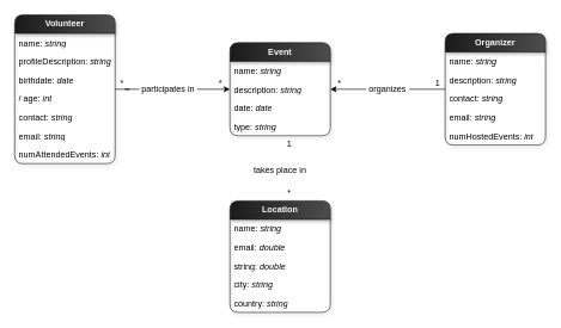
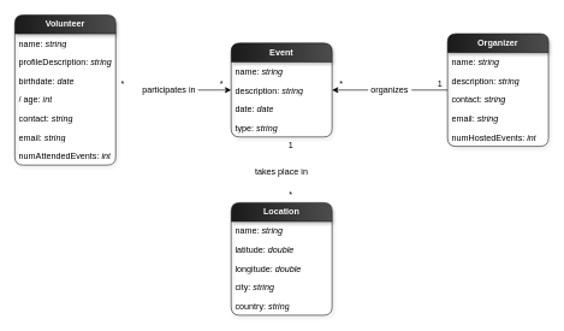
  <mxCell id="0" />
  <mxCell id="1" parent="0" />
  <mxCell id="2" value="&lt;b&gt;&lt;font color=&quot;#fcfcfc&quot;&gt;Volunteer&lt;/font&gt;&lt;/b&gt;" style="swimlane;fontStyle=0;childLayout=stackLayout;horizontal=1;startSize=26;fillColor=#1A1A1A;horizontalStack=0;resizeParent=1;resizeParentMax=0;resizeLast=0;collapsible=1;marginBottom=0;whiteSpace=wrap;html=1;rounded=1;strokeColor=#1A1A1A;gradientColor=#4D4D4D;gradientDirection=east;shadow=1;" parent="1" vertex="1"><mxGeometry x="20" y="20" width="140" height="208" as="geometry" /></mxCell>
  <mxCell id="3" value="name: &lt;i&gt;string&lt;/i&gt;" style="text;strokeColor=none;fillColor=none;align=left;verticalAlign=top;spacingLeft=4;spacingRight=4;overflow=hidden;rotatable=0;points=[[0,0.5],[1,0.5]];portConstraint=eastwest;whiteSpace=wrap;html=1;" parent="2" vertex="1"><mxGeometry y="26" width="140" height="26" as="geometry" /></mxCell>
  <mxCell id="4" value="profileDescription: &lt;i&gt;string&lt;/i&gt;" style="text;strokeColor=none;fillColor=none;align=left;verticalAlign=top;spacingLeft=4;spacingRight=4;overflow=hidden;rotatable=0;points=[[0,0.5],[1,0.5]];portConstraint=eastwest;whiteSpace=wrap;html=1;" parent="2" vertex="1"><mxGeometry y="52" width="140" height="26" as="geometry" /></mxCell>
  <mxCell id="5" value="birthdate: &lt;i&gt;date&lt;/i&gt;" style="text;strokeColor=none;fillColor=none;align=left;verticalAlign=top;spacingLeft=4;spacingRight=4;overflow=hidden;rotatable=0;points=[[0,0.5],[1,0.5]];portConstraint=eastwest;whiteSpace=wrap;html=1;" parent="2" vertex="1"><mxGeometry y="78" width="140" height="26" as="geometry" /></mxCell>
  <mxCell id="6" value="/ age: &lt;i&gt;int&lt;/i&gt;" style="text;strokeColor=none;fillColor=none;align=left;verticalAlign=top;spacingLeft=4;spacingRight=4;overflow=hidden;rotatable=0;points=[[0,0.5],[1,0.5]];portConstraint=eastwest;whiteSpace=wrap;html=1;" parent="2" vertex="1"><mxGeometry y="104" width="140" height="26" as="geometry" /></mxCell>
  <mxCell id="7" value="contact: &lt;i&gt;string&lt;/i&gt;" style="text;strokeColor=none;fillColor=none;align=left;verticalAlign=top;spacingLeft=4;spacingRight=4;overflow=hidden;rotatable=0;points=[[0,0.5],[1,0.5]];portConstraint=eastwest;whiteSpace=wrap;html=1;" parent="2" vertex="1"><mxGeometry y="130" width="140" height="26" as="geometry" /></mxCell>
  <mxCell id="8" value="email: &lt;i&gt;string&lt;/i&gt;" style="text;strokeColor=none;fillColor=none;align=left;verticalAlign=top;spacingLeft=4;spacingRight=4;overflow=hidden;rotatable=0;points=[[0,0.5],[1,0.5]];portConstraint=eastwest;whiteSpace=wrap;html=1;" parent="2" vertex="1"><mxGeometry y="156" width="140" height="26" as="geometry" /></mxCell>
  <mxCell id="9" value="numAttendedEvents:&amp;nbsp;&lt;i&gt;int&lt;/i&gt;" style="text;strokeColor=none;fillColor=none;align=left;verticalAlign=top;spacingLeft=4;spacingRight=4;overflow=hidden;rotatable=0;points=[[0,0.5],[1,0.5]];portConstraint=eastwest;whiteSpace=wrap;html=1;" parent="2" vertex="1"><mxGeometry y="182" width="140" height="26" as="geometry" /></mxCell>
  <mxCell id="10" value="&lt;b&gt;&lt;font color=&quot;#fcfcfc&quot;&gt;Organizer&lt;/font&gt;&lt;/b&gt;" style="swimlane;fontStyle=0;childLayout=stackLayout;horizontal=1;startSize=26;fillColor=#1A1A1A;horizontalStack=0;resizeParent=1;resizeParentMax=0;resizeLast=0;collapsible=1;marginBottom=0;whiteSpace=wrap;html=1;rounded=1;strokeColor=#1A1A1A;gradientColor=#4D4D4D;gradientDirection=east;shadow=1;" parent="1" vertex="1"><mxGeometry x="620" y="46" width="140" height="156" as="geometry" /></mxCell>
  <mxCell id="11" value="name: &lt;i&gt;string&lt;/i&gt;" style="text;strokeColor=none;fillColor=none;align=left;verticalAlign=top;spacingLeft=4;spacingRight=4;overflow=hidden;rotatable=0;points=[[0,0.5],[1,0.5]];portConstraint=eastwest;whiteSpace=wrap;html=1;" parent="10" vertex="1"><mxGeometry y="26" width="140" height="26" as="geometry" /></mxCell>
  <mxCell id="12" value="description: &lt;i&gt;string&lt;/i&gt;" style="text;strokeColor=none;fillColor=none;align=left;verticalAlign=top;spacingLeft=4;spacingRight=4;overflow=hidden;rotatable=0;points=[[0,0.5],[1,0.5]];portConstraint=eastwest;whiteSpace=wrap;html=1;" parent="10" vertex="1"><mxGeometry y="52" width="140" height="26" as="geometry" /></mxCell>
  <mxCell id="13" value="contact: &lt;i&gt;string&lt;/i&gt;" style="text;strokeColor=none;fillColor=none;align=left;verticalAlign=top;spacingLeft=4;spacingRight=4;overflow=hidden;rotatable=0;points=[[0,0.5],[1,0.5]];portConstraint=eastwest;whiteSpace=wrap;html=1;" parent="10" vertex="1"><mxGeometry y="78" width="140" height="26" as="geometry" /></mxCell>
  <mxCell id="14" value="email: &lt;i&gt;string&lt;/i&gt;" style="text;strokeColor=none;fillColor=none;align=left;verticalAlign=top;spacingLeft=4;spacingRight=4;overflow=hidden;rotatable=0;points=[[0,0.5],[1,0.5]];portConstraint=eastwest;whiteSpace=wrap;html=1;" parent="10" vertex="1"><mxGeometry y="104" width="140" height="26" as="geometry" /></mxCell>
  <mxCell id="15" value="numHostedEvents: &lt;i&gt;int&lt;/i&gt;" style="text;strokeColor=none;fillColor=none;align=left;verticalAlign=top;spacingLeft=4;spacingRight=4;overflow=hidden;rotatable=0;points=[[0,0.5],[1,0.5]];portConstraint=eastwest;whiteSpace=wrap;html=1;" parent="10" vertex="1"><mxGeometry y="130" width="140" height="26" as="geometry" /></mxCell>
  <mxCell id="16" style="edgeStyle=orthogonalEdgeStyle;rounded=0;orthogonalLoop=1;jettySize=auto;html=1;endArrow=none;endFill=0;startArrow=none;startFill=1;" parent="1" source="34" target="10" edge="1"><mxGeometry relative="1" as="geometry" /></mxCell>
- <mxCell id="17" style="edgeStyle=orthogonalEdgeStyle;rounded=0;orthogonalLoop=1;jettySize=auto;html=1;endArrow=none;endFill=0;startArrow=none;startFill=1;" parent="1" source="32" target="2" edge="1"><mxGeometry relative="1" as="geometry" /></mxCell>
  <mxCell id="18" value="&lt;b&gt;&lt;font color=&quot;#fcfcfc&quot;&gt;Event&lt;/font&gt;&lt;/b&gt;" style="swimlane;fontStyle=0;childLayout=stackLayout;horizontal=1;startSize=26;fillColor=#1A1A1A;horizontalStack=0;resizeParent=1;resizeParentMax=0;resizeLast=0;collapsible=1;marginBottom=0;whiteSpace=wrap;html=1;rounded=1;strokeColor=#1A1A1A;gradientColor=#4D4D4D;gradientDirection=east;shadow=1;" parent="1" vertex="1"><mxGeometry x="320" y="59" width="140" height="130" as="geometry" /></mxCell>
  <mxCell id="19" value="name: &lt;i&gt;string&lt;/i&gt;" style="text;strokeColor=none;fillColor=none;align=left;verticalAlign=top;spacingLeft=4;spacingRight=4;overflow=hidden;rotatable=0;points=[[0,0.5],[1,0.5]];portConstraint=eastwest;whiteSpace=wrap;html=1;" parent="18" vertex="1"><mxGeometry y="26" width="140" height="26" as="geometry" /></mxCell>
  <mxCell id="20" value="description: &lt;i&gt;string&lt;/i&gt;" style="text;strokeColor=none;fillColor=none;align=left;verticalAlign=top;spacingLeft=4;spacingRight=4;overflow=hidden;rotatable=0;points=[[0,0.5],[1,0.5]];portConstraint=eastwest;whiteSpace=wrap;html=1;" parent="18" vertex="1"><mxGeometry y="52" width="140" height="26" as="geometry" /></mxCell>
  <mxCell id="21" value="date: &lt;i&gt;date&lt;/i&gt;" style="text;strokeColor=none;fillColor=none;align=left;verticalAlign=top;spacingLeft=4;spacingRight=4;overflow=hidden;rotatable=0;points=[[0,0.5],[1,0.5]];portConstraint=eastwest;whiteSpace=wrap;html=1;" parent="18" vertex="1"><mxGeometry y="78" width="140" height="26" as="geometry" /></mxCell>
  <mxCell id="22" value="type: &lt;i&gt;string&lt;/i&gt;" style="text;strokeColor=none;fillColor=none;align=left;verticalAlign=top;spacingLeft=4;spacingRight=4;overflow=hidden;rotatable=0;points=[[0,0.5],[1,0.5]];portConstraint=eastwest;whiteSpace=wrap;html=1;" parent="18" vertex="1"><mxGeometry y="104" width="140" height="26" as="geometry" /></mxCell>
  <mxCell id="23" value="&lt;b&gt;&lt;font color=&quot;#fcfcfc&quot;&gt;Location&lt;/font&gt;&lt;/b&gt;" style="swimlane;fontStyle=0;childLayout=stackLayout;horizontal=1;startSize=26;fillColor=#1A1A1A;horizontalStack=0;resizeParent=1;resizeParentMax=0;resizeLast=0;collapsible=1;marginBottom=0;whiteSpace=wrap;html=1;rounded=1;strokeColor=#1A1A1A;gradientColor=#4D4D4D;gradientDirection=east;shadow=1;" parent="1" vertex="1"><mxGeometry x="320" y="280" width="140" height="156" as="geometry" /></mxCell>
  <mxCell id="24" value="name: &lt;i&gt;string&lt;/i&gt;" style="text;strokeColor=none;fillColor=none;align=left;verticalAlign=top;spacingLeft=4;spacingRight=4;overflow=hidden;rotatable=0;points=[[0,0.5],[1,0.5]];portConstraint=eastwest;whiteSpace=wrap;html=1;" parent="23" vertex="1"><mxGeometry y="26" width="140" height="26" as="geometry" /></mxCell>
- <mxCell id="25" value="email: &lt;i&gt;double&lt;/i&gt;" style="text;strokeColor=none;fillColor=none;align=left;verticalAlign=top;spacingLeft=4;spacingRight=4;overflow=hidden;rotatable=0;points=[[0,0.5],[1,0.5]];portConstraint=eastwest;whiteSpace=wrap;html=1;" parent="23" vertex="1"><mxGeometry y="52" width="140" height="26" as="geometry" /></mxCell>
- <mxCell id="26" value="string: &lt;i&gt;double&lt;/i&gt;" style="text;strokeColor=none;fillColor=none;align=left;verticalAlign=top;spacingLeft=4;spacingRight=4;overflow=hidden;rotatable=0;points=[[0,0.5],[1,0.5]];portConstraint=eastwest;whiteSpace=wrap;html=1;" parent="23" vertex="1"><mxGeometry y="78" width="140" height="26" as="geometry" /></mxCell>
+ <mxCell id="25" value="latitude: &lt;i&gt;double&lt;/i&gt;" style="text;strokeColor=none;fillColor=none;align=left;verticalAlign=top;spacingLeft=4;spacingRight=4;overflow=hidden;rotatable=0;points=[[0,0.5],[1,0.5]];portConstraint=eastwest;whiteSpace=wrap;html=1;" parent="23" vertex="1"><mxGeometry y="52" width="140" height="26" as="geometry" /></mxCell>
+ <mxCell id="26" value="longitude: &lt;i&gt;double&lt;/i&gt;" style="text;strokeColor=none;fillColor=none;align=left;verticalAlign=top;spacingLeft=4;spacingRight=4;overflow=hidden;rotatable=0;points=[[0,0.5],[1,0.5]];portConstraint=eastwest;whiteSpace=wrap;html=1;" parent="23" vertex="1"><mxGeometry y="78" width="140" height="26" as="geometry" /></mxCell>
  <mxCell id="27" value="city: &lt;i&gt;string&lt;/i&gt;" style="text;strokeColor=none;fillColor=none;align=left;verticalAlign=top;spacingLeft=4;spacingRight=4;overflow=hidden;rotatable=0;points=[[0,0.5],[1,0.5]];portConstraint=eastwest;whiteSpace=wrap;html=1;" parent="23" vertex="1"><mxGeometry y="104" width="140" height="26" as="geometry" /></mxCell>
  <mxCell id="28" value="country: &lt;i&gt;string&lt;/i&gt;" style="text;strokeColor=none;fillColor=none;align=left;verticalAlign=top;spacingLeft=4;spacingRight=4;overflow=hidden;rotatable=0;points=[[0,0.5],[1,0.5]];portConstraint=eastwest;whiteSpace=wrap;html=1;" parent="23" vertex="1"><mxGeometry y="130" width="140" height="26" as="geometry" /></mxCell>
  <mxCell id="29" value="*" style="text;html=1;strokeColor=none;fillColor=none;align=center;verticalAlign=middle;whiteSpace=wrap;rounded=0;" vertex="1" parent="1"><mxGeometry x="160" y="100" width="20" height="30" as="geometry" /></mxCell>
  <mxCell id="30" value="*" style="text;html=1;strokeColor=none;fillColor=none;align=center;verticalAlign=middle;whiteSpace=wrap;rounded=0;" vertex="1" parent="1"><mxGeometry x="294" y="100" width="26" height="30" as="geometry" /></mxCell>
  <mxCell id="31" value="" style="edgeStyle=orthogonalEdgeStyle;rounded=0;orthogonalLoop=1;jettySize=auto;html=1;endArrow=none;endFill=0;startArrow=classic;startFill=1;" edge="1" parent="1" source="18" target="32"><mxGeometry relative="1" as="geometry"><mxPoint x="320" y="124" as="sourcePoint" /><mxPoint x="160" y="124" as="targetPoint" /></mxGeometry></mxCell>
  <mxCell id="32" value="participates in" style="text;html=1;strokeColor=none;fillColor=none;align=center;verticalAlign=middle;whiteSpace=wrap;rounded=0;" vertex="1" parent="1"><mxGeometry x="194" y="109" width="80" height="30" as="geometry" /></mxCell>
  <mxCell id="33" value="" style="edgeStyle=orthogonalEdgeStyle;rounded=0;orthogonalLoop=1;jettySize=auto;html=1;endArrow=none;endFill=0;startArrow=classic;startFill=1;" edge="1" parent="1" source="18" target="34"><mxGeometry relative="1" as="geometry"><mxPoint x="460" y="124" as="sourcePoint" /><mxPoint x="620" y="124" as="targetPoint" /></mxGeometry></mxCell>
  <mxCell id="34" value="organizes" style="text;html=1;strokeColor=none;fillColor=none;align=center;verticalAlign=middle;whiteSpace=wrap;rounded=0;" vertex="1" parent="1"><mxGeometry x="510" y="109" width="60" height="30" as="geometry" /></mxCell>
  <mxCell id="35" value="*" style="text;html=1;strokeColor=none;fillColor=none;align=center;verticalAlign=middle;whiteSpace=wrap;rounded=0;" vertex="1" parent="1"><mxGeometry x="460" y="100" width="26" height="30" as="geometry" /></mxCell>
  <mxCell id="36" value="1" style="text;html=1;strokeColor=none;fillColor=none;align=center;verticalAlign=middle;whiteSpace=wrap;rounded=0;" vertex="1" parent="1"><mxGeometry x="600" y="100" width="20" height="30" as="geometry" /></mxCell>
  <mxCell id="37" value="takes place in" style="text;html=1;strokeColor=none;fillColor=none;align=center;verticalAlign=middle;whiteSpace=wrap;rounded=0;" vertex="1" parent="1"><mxGeometry x="350" y="228" width="80" height="20" as="geometry" /></mxCell>
  <mxCell id="38" value="1" style="text;html=1;strokeColor=none;fillColor=none;align=center;verticalAlign=middle;whiteSpace=wrap;rounded=0;" vertex="1" parent="1"><mxGeometry x="390" y="189" width="26" height="21" as="geometry" /></mxCell>
  <mxCell id="39" value="*" style="text;html=1;strokeColor=none;fillColor=none;align=center;verticalAlign=middle;whiteSpace=wrap;rounded=0;" vertex="1" parent="1"><mxGeometry x="390" y="260" width="26" height="20" as="geometry" /></mxCell>
